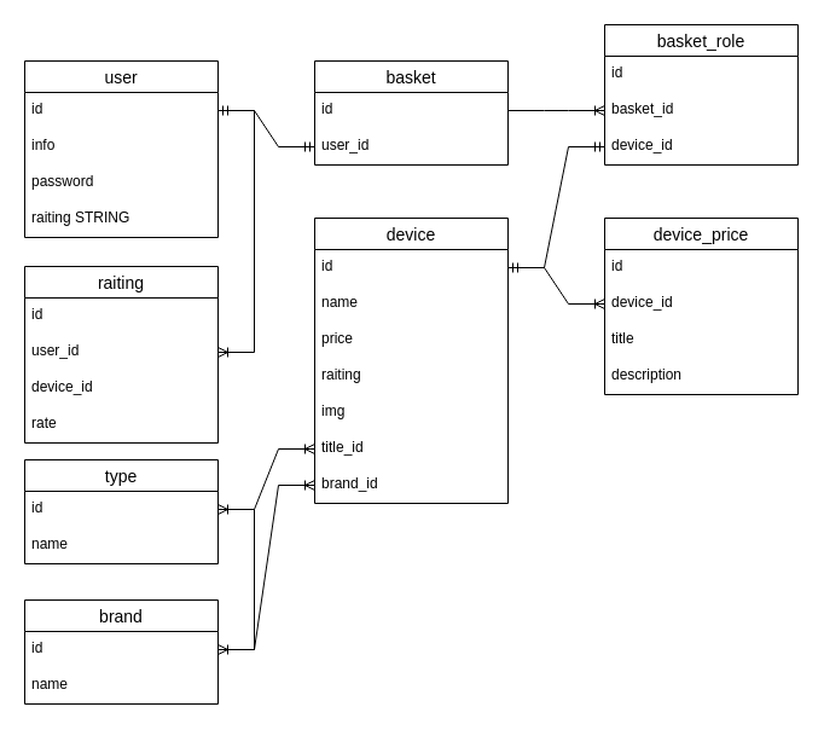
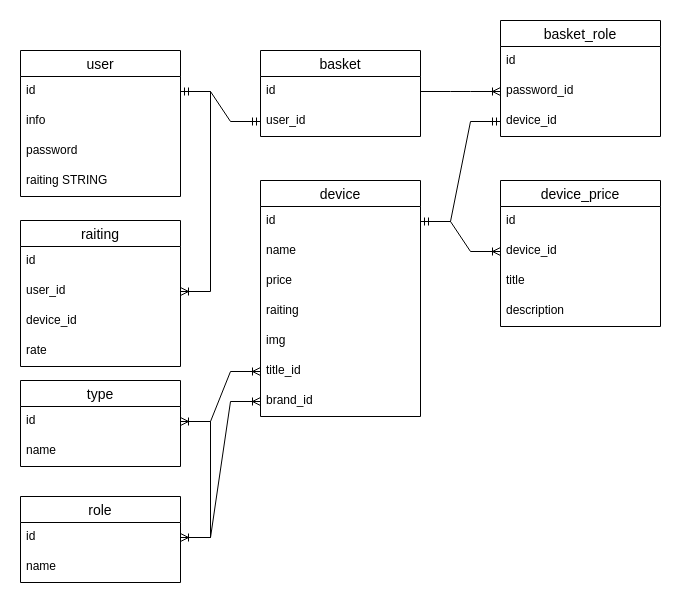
  <mxCell id="0" />
  <mxCell id="1" parent="0" />
  <mxCell id="2" value="user" style="swimlane;fontStyle=0;childLayout=stackLayout;horizontal=1;startSize=26;horizontalStack=0;resizeParent=1;resizeParentMax=0;resizeLast=0;collapsible=1;marginBottom=0;align=center;fontSize=14;" vertex="1" parent="1"><mxGeometry x="20" y="50" width="160" height="146" as="geometry" /></mxCell>
  <mxCell id="3" value="id" style="text;strokeColor=none;fillColor=none;spacingLeft=4;spacingRight=4;overflow=hidden;rotatable=0;points=[[0,0.5],[1,0.5]];portConstraint=eastwest;fontSize=12;" vertex="1" parent="2"><mxGeometry y="26" width="160" height="30" as="geometry" /></mxCell>
  <mxCell id="4" value="info" style="text;strokeColor=none;fillColor=none;spacingLeft=4;spacingRight=4;overflow=hidden;rotatable=0;points=[[0,0.5],[1,0.5]];portConstraint=eastwest;fontSize=12;" vertex="1" parent="2"><mxGeometry y="56" width="160" height="30" as="geometry" /></mxCell>
  <mxCell id="5" value="password" style="text;strokeColor=none;fillColor=none;spacingLeft=4;spacingRight=4;overflow=hidden;rotatable=0;points=[[0,0.5],[1,0.5]];portConstraint=eastwest;fontSize=12;" vertex="1" parent="2"><mxGeometry y="86" width="160" height="30" as="geometry" /></mxCell>
  <mxCell id="6" value="raiting STRING" style="text;strokeColor=none;fillColor=none;spacingLeft=4;spacingRight=4;overflow=hidden;rotatable=0;points=[[0,0.5],[1,0.5]];portConstraint=eastwest;fontSize=12;" vertex="1" parent="2"><mxGeometry y="116" width="160" height="30" as="geometry" /></mxCell>
  <mxCell id="7" value="device" style="swimlane;fontStyle=0;childLayout=stackLayout;horizontal=1;startSize=26;horizontalStack=0;resizeParent=1;resizeParentMax=0;resizeLast=0;collapsible=1;marginBottom=0;align=center;fontSize=14;" vertex="1" parent="1"><mxGeometry x="260" y="180" width="160" height="236" as="geometry" /></mxCell>
  <mxCell id="8" value="id" style="text;strokeColor=none;fillColor=none;spacingLeft=4;spacingRight=4;overflow=hidden;rotatable=0;points=[[0,0.5],[1,0.5]];portConstraint=eastwest;fontSize=12;" vertex="1" parent="7"><mxGeometry y="26" width="160" height="30" as="geometry" /></mxCell>
  <mxCell id="9" value="name" style="text;strokeColor=none;fillColor=none;spacingLeft=4;spacingRight=4;overflow=hidden;rotatable=0;points=[[0,0.5],[1,0.5]];portConstraint=eastwest;fontSize=12;" vertex="1" parent="7"><mxGeometry y="56" width="160" height="30" as="geometry" /></mxCell>
  <mxCell id="10" value="price" style="text;strokeColor=none;fillColor=none;spacingLeft=4;spacingRight=4;overflow=hidden;rotatable=0;points=[[0,0.5],[1,0.5]];portConstraint=eastwest;fontSize=12;" vertex="1" parent="7"><mxGeometry y="86" width="160" height="30" as="geometry" /></mxCell>
  <mxCell id="11" value="raiting" style="text;strokeColor=none;fillColor=none;spacingLeft=4;spacingRight=4;overflow=hidden;rotatable=0;points=[[0,0.5],[1,0.5]];portConstraint=eastwest;fontSize=12;" vertex="1" parent="7"><mxGeometry y="116" width="160" height="30" as="geometry" /></mxCell>
  <mxCell id="12" value="img" style="text;strokeColor=none;fillColor=none;spacingLeft=4;spacingRight=4;overflow=hidden;rotatable=0;points=[[0,0.5],[1,0.5]];portConstraint=eastwest;fontSize=12;" vertex="1" parent="7"><mxGeometry y="146" width="160" height="30" as="geometry" /></mxCell>
  <mxCell id="13" value="title_id" style="text;strokeColor=none;fillColor=none;spacingLeft=4;spacingRight=4;overflow=hidden;rotatable=0;points=[[0,0.5],[1,0.5]];portConstraint=eastwest;fontSize=12;" vertex="1" parent="7"><mxGeometry y="176" width="160" height="30" as="geometry" /></mxCell>
  <mxCell id="14" value="brand_id" style="text;strokeColor=none;fillColor=none;spacingLeft=4;spacingRight=4;overflow=hidden;rotatable=0;points=[[0,0.5],[1,0.5]];portConstraint=eastwest;fontSize=12;" vertex="1" parent="7"><mxGeometry y="206" width="160" height="30" as="geometry" /></mxCell>
  <mxCell id="15" value="basket" style="swimlane;fontStyle=0;childLayout=stackLayout;horizontal=1;startSize=26;horizontalStack=0;resizeParent=1;resizeParentMax=0;resizeLast=0;collapsible=1;marginBottom=0;align=center;fontSize=14;" vertex="1" parent="1"><mxGeometry x="260" y="50" width="160" height="86" as="geometry" /></mxCell>
  <mxCell id="16" value="id" style="text;strokeColor=none;fillColor=none;spacingLeft=4;spacingRight=4;overflow=hidden;rotatable=0;points=[[0,0.5],[1,0.5]];portConstraint=eastwest;fontSize=12;" vertex="1" parent="15"><mxGeometry y="26" width="160" height="30" as="geometry" /></mxCell>
  <mxCell id="17" value="user_id" style="text;strokeColor=none;fillColor=none;spacingLeft=4;spacingRight=4;overflow=hidden;rotatable=0;points=[[0,0.5],[1,0.5]];portConstraint=eastwest;fontSize=12;" vertex="1" parent="15"><mxGeometry y="56" width="160" height="30" as="geometry" /></mxCell>
  <mxCell id="18" value="" style="edgeStyle=entityRelationEdgeStyle;fontSize=12;html=1;endArrow=ERmandOne;startArrow=ERmandOne;rounded=0;entryX=0;entryY=0.5;entryDx=0;entryDy=0;exitX=1;exitY=0.5;exitDx=0;exitDy=0;" edge="1" parent="1" source="3" target="17"><mxGeometry width="100" height="100" relative="1" as="geometry"><mxPoint x="380" y="60" as="sourcePoint" /><mxPoint x="420" y="90" as="targetPoint" /></mxGeometry></mxCell>
  <mxCell id="19" value="type" style="swimlane;fontStyle=0;childLayout=stackLayout;horizontal=1;startSize=26;horizontalStack=0;resizeParent=1;resizeParentMax=0;resizeLast=0;collapsible=1;marginBottom=0;align=center;fontSize=14;" vertex="1" parent="1"><mxGeometry x="20" y="380" width="160" height="86" as="geometry" /></mxCell>
  <mxCell id="20" value="id" style="text;strokeColor=none;fillColor=none;spacingLeft=4;spacingRight=4;overflow=hidden;rotatable=0;points=[[0,0.5],[1,0.5]];portConstraint=eastwest;fontSize=12;" vertex="1" parent="19"><mxGeometry y="26" width="160" height="30" as="geometry" /></mxCell>
  <mxCell id="21" value="name" style="text;strokeColor=none;fillColor=none;spacingLeft=4;spacingRight=4;overflow=hidden;rotatable=0;points=[[0,0.5],[1,0.5]];portConstraint=eastwest;fontSize=12;" vertex="1" parent="19"><mxGeometry y="56" width="160" height="30" as="geometry" /></mxCell>
  <mxCell id="22" value="" style="edgeStyle=entityRelationEdgeStyle;fontSize=12;html=1;endArrow=ERoneToMany;rounded=0;entryX=0;entryY=0.5;entryDx=0;entryDy=0;" edge="1" parent="1" source="20" target="13"><mxGeometry width="100" height="100" relative="1" as="geometry"><mxPoint x="130" y="575" as="sourcePoint" /><mxPoint x="260" y="556" as="targetPoint" /></mxGeometry></mxCell>
- <mxCell id="23" value="brand" style="swimlane;fontStyle=0;childLayout=stackLayout;horizontal=1;startSize=26;horizontalStack=0;resizeParent=1;resizeParentMax=0;resizeLast=0;collapsible=1;marginBottom=0;align=center;fontSize=14;" vertex="1" parent="1"><mxGeometry x="20" y="496" width="160" height="86" as="geometry" /></mxCell>
+ <mxCell id="23" value="role" style="swimlane;fontStyle=0;childLayout=stackLayout;horizontal=1;startSize=26;horizontalStack=0;resizeParent=1;resizeParentMax=0;resizeLast=0;collapsible=1;marginBottom=0;align=center;fontSize=14;" vertex="1" parent="1"><mxGeometry x="20" y="496" width="160" height="86" as="geometry" /></mxCell>
  <mxCell id="24" value="id" style="text;strokeColor=none;fillColor=none;spacingLeft=4;spacingRight=4;overflow=hidden;rotatable=0;points=[[0,0.5],[1,0.5]];portConstraint=eastwest;fontSize=12;" vertex="1" parent="23"><mxGeometry y="26" width="160" height="30" as="geometry" /></mxCell>
  <mxCell id="25" value="name" style="text;strokeColor=none;fillColor=none;spacingLeft=4;spacingRight=4;overflow=hidden;rotatable=0;points=[[0,0.5],[1,0.5]];portConstraint=eastwest;fontSize=12;" vertex="1" parent="23"><mxGeometry y="56" width="160" height="30" as="geometry" /></mxCell>
  <mxCell id="26" value="" style="edgeStyle=entityRelationEdgeStyle;fontSize=12;html=1;endArrow=ERoneToMany;exitX=1;exitY=0.5;exitDx=0;exitDy=0;rounded=0;strokeColor=default;" edge="1" parent="1" source="24" target="14"><mxGeometry width="100" height="100" relative="1" as="geometry"><mxPoint x="230" y="556" as="sourcePoint" /><mxPoint x="260" y="586" as="targetPoint" /></mxGeometry></mxCell>
  <mxCell id="27" value="" style="edgeStyle=entityRelationEdgeStyle;fontSize=12;html=1;endArrow=ERoneToMany;startArrow=ERoneToMany;rounded=0;strokeColor=default;jumpStyle=arc;entryX=1;entryY=0.5;entryDx=0;entryDy=0;exitX=1;exitY=0.5;exitDx=0;exitDy=0;" edge="1" parent="1" source="24" target="20"><mxGeometry width="100" height="100" relative="1" as="geometry"><mxPoint x="180" y="530" as="sourcePoint" /><mxPoint x="310" y="506" as="targetPoint" /></mxGeometry></mxCell>
  <mxCell id="28" value="device_price" style="swimlane;fontStyle=0;childLayout=stackLayout;horizontal=1;startSize=26;horizontalStack=0;resizeParent=1;resizeParentMax=0;resizeLast=0;collapsible=1;marginBottom=0;align=center;fontSize=14;" vertex="1" parent="1"><mxGeometry x="500" y="180" width="160" height="146" as="geometry" /></mxCell>
  <mxCell id="29" value="id" style="text;strokeColor=none;fillColor=none;spacingLeft=4;spacingRight=4;overflow=hidden;rotatable=0;points=[[0,0.5],[1,0.5]];portConstraint=eastwest;fontSize=12;" vertex="1" parent="28"><mxGeometry y="26" width="160" height="30" as="geometry" /></mxCell>
  <mxCell id="30" value="device_id" style="text;strokeColor=none;fillColor=none;spacingLeft=4;spacingRight=4;overflow=hidden;rotatable=0;points=[[0,0.5],[1,0.5]];portConstraint=eastwest;fontSize=12;" vertex="1" parent="28"><mxGeometry y="56" width="160" height="30" as="geometry" /></mxCell>
  <mxCell id="31" value="title" style="text;strokeColor=none;fillColor=none;spacingLeft=4;spacingRight=4;overflow=hidden;rotatable=0;points=[[0,0.5],[1,0.5]];portConstraint=eastwest;fontSize=12;" vertex="1" parent="28"><mxGeometry y="86" width="160" height="30" as="geometry" /></mxCell>
  <mxCell id="32" value="description" style="text;strokeColor=none;fillColor=none;spacingLeft=4;spacingRight=4;overflow=hidden;rotatable=0;points=[[0,0.5],[1,0.5]];portConstraint=eastwest;fontSize=12;" vertex="1" parent="28"><mxGeometry y="116" width="160" height="30" as="geometry" /></mxCell>
  <mxCell id="33" value="" style="edgeStyle=entityRelationEdgeStyle;fontSize=12;html=1;endArrow=ERoneToMany;rounded=0;strokeColor=default;jumpStyle=arc;exitX=1;exitY=0.5;exitDx=0;exitDy=0;entryX=0;entryY=0.5;entryDx=0;entryDy=0;" edge="1" parent="1" source="8" target="30"><mxGeometry width="100" height="100" relative="1" as="geometry"><mxPoint x="260" y="430" as="sourcePoint" /><mxPoint x="360" y="330" as="targetPoint" /></mxGeometry></mxCell>
  <mxCell id="34" value="basket_role" style="swimlane;fontStyle=0;childLayout=stackLayout;horizontal=1;startSize=26;horizontalStack=0;resizeParent=1;resizeParentMax=0;resizeLast=0;collapsible=1;marginBottom=0;align=center;fontSize=14;" vertex="1" parent="1"><mxGeometry x="500" y="20" width="160" height="116" as="geometry" /></mxCell>
  <mxCell id="35" value="id" style="text;strokeColor=none;fillColor=none;spacingLeft=4;spacingRight=4;overflow=hidden;rotatable=0;points=[[0,0.5],[1,0.5]];portConstraint=eastwest;fontSize=12;" vertex="1" parent="34"><mxGeometry y="26" width="160" height="30" as="geometry" /></mxCell>
- <mxCell id="36" value="basket_id" style="text;strokeColor=none;fillColor=none;spacingLeft=4;spacingRight=4;overflow=hidden;rotatable=0;points=[[0,0.5],[1,0.5]];portConstraint=eastwest;fontSize=12;" vertex="1" parent="34"><mxGeometry y="56" width="160" height="30" as="geometry" /></mxCell>
+ <mxCell id="36" value="password_id" style="text;strokeColor=none;fillColor=none;spacingLeft=4;spacingRight=4;overflow=hidden;rotatable=0;points=[[0,0.5],[1,0.5]];portConstraint=eastwest;fontSize=12;" vertex="1" parent="34"><mxGeometry y="56" width="160" height="30" as="geometry" /></mxCell>
  <mxCell id="37" value="device_id" style="text;strokeColor=none;fillColor=none;spacingLeft=4;spacingRight=4;overflow=hidden;rotatable=0;points=[[0,0.5],[1,0.5]];portConstraint=eastwest;fontSize=12;" vertex="1" parent="34"><mxGeometry y="86" width="160" height="30" as="geometry" /></mxCell>
  <mxCell id="38" value="" style="edgeStyle=entityRelationEdgeStyle;fontSize=12;html=1;endArrow=ERoneToMany;rounded=0;entryX=0;entryY=0.5;entryDx=0;entryDy=0;exitX=1;exitY=0.5;exitDx=0;exitDy=0;" edge="1" parent="1" source="16" target="36"><mxGeometry width="100" height="100" relative="1" as="geometry"><mxPoint x="440" y="90" as="sourcePoint" /><mxPoint x="500" y="120" as="targetPoint" /></mxGeometry></mxCell>
  <mxCell id="39" value="" style="edgeStyle=entityRelationEdgeStyle;fontSize=12;html=1;endArrow=ERmandOne;startArrow=ERmandOne;rounded=0;exitX=1;exitY=0.5;exitDx=0;exitDy=0;entryX=0;entryY=0.5;entryDx=0;entryDy=0;" edge="1" parent="1" source="8" target="37"><mxGeometry width="100" height="100" relative="1" as="geometry"><mxPoint x="420" y="90" as="sourcePoint" /><mxPoint x="470" y="120" as="targetPoint" /></mxGeometry></mxCell>
  <mxCell id="40" value="raiting" style="swimlane;fontStyle=0;childLayout=stackLayout;horizontal=1;startSize=26;horizontalStack=0;resizeParent=1;resizeParentMax=0;resizeLast=0;collapsible=1;marginBottom=0;align=center;fontSize=14;" vertex="1" parent="1"><mxGeometry x="20" y="220" width="160" height="146" as="geometry" /></mxCell>
  <mxCell id="41" value="id" style="text;strokeColor=none;fillColor=none;spacingLeft=4;spacingRight=4;overflow=hidden;rotatable=0;points=[[0,0.5],[1,0.5]];portConstraint=eastwest;fontSize=12;" vertex="1" parent="40"><mxGeometry y="26" width="160" height="30" as="geometry" /></mxCell>
  <mxCell id="42" value="user_id" style="text;strokeColor=none;fillColor=none;spacingLeft=4;spacingRight=4;overflow=hidden;rotatable=0;points=[[0,0.5],[1,0.5]];portConstraint=eastwest;fontSize=12;" vertex="1" parent="40"><mxGeometry y="56" width="160" height="30" as="geometry" /></mxCell>
  <mxCell id="43" value="device_id" style="text;strokeColor=none;fillColor=none;spacingLeft=4;spacingRight=4;overflow=hidden;rotatable=0;points=[[0,0.5],[1,0.5]];portConstraint=eastwest;fontSize=12;" vertex="1" parent="40"><mxGeometry y="86" width="160" height="30" as="geometry" /></mxCell>
  <mxCell id="44" value="rate" style="text;strokeColor=none;fillColor=none;spacingLeft=4;spacingRight=4;overflow=hidden;rotatable=0;points=[[0,0.5],[1,0.5]];portConstraint=eastwest;fontSize=12;" vertex="1" parent="40"><mxGeometry y="116" width="160" height="30" as="geometry" /></mxCell>
  <mxCell id="45" value="" style="edgeStyle=entityRelationEdgeStyle;fontSize=12;html=1;endArrow=ERoneToMany;rounded=0;strokeColor=default;jumpStyle=arc;entryX=1;entryY=0.5;entryDx=0;entryDy=0;exitX=1;exitY=0.5;exitDx=0;exitDy=0;" edge="1" parent="1" source="3" target="42"><mxGeometry width="100" height="100" relative="1" as="geometry"><mxPoint x="-20" y="400" as="sourcePoint" /><mxPoint x="80" y="300" as="targetPoint" /></mxGeometry></mxCell>
